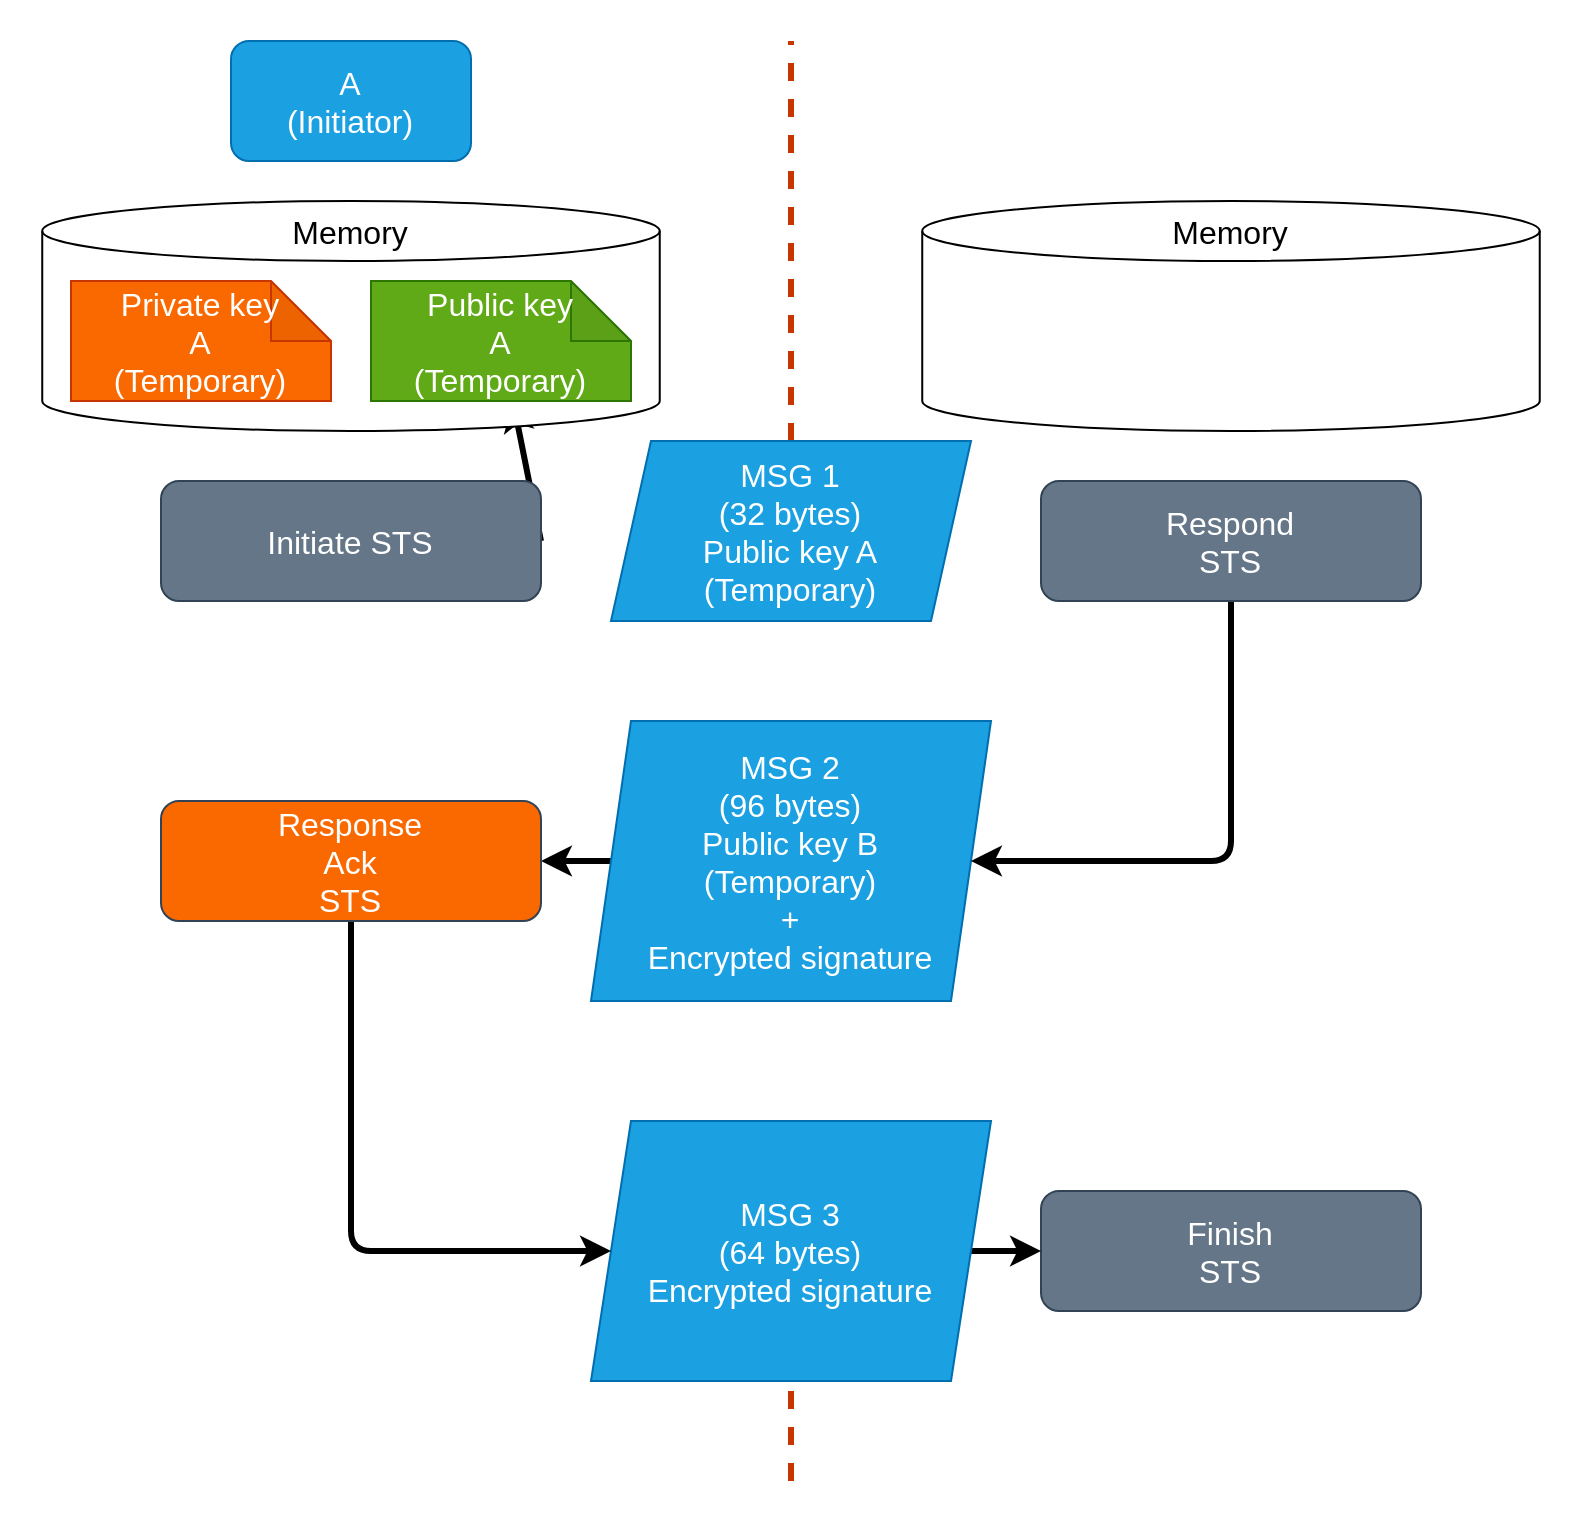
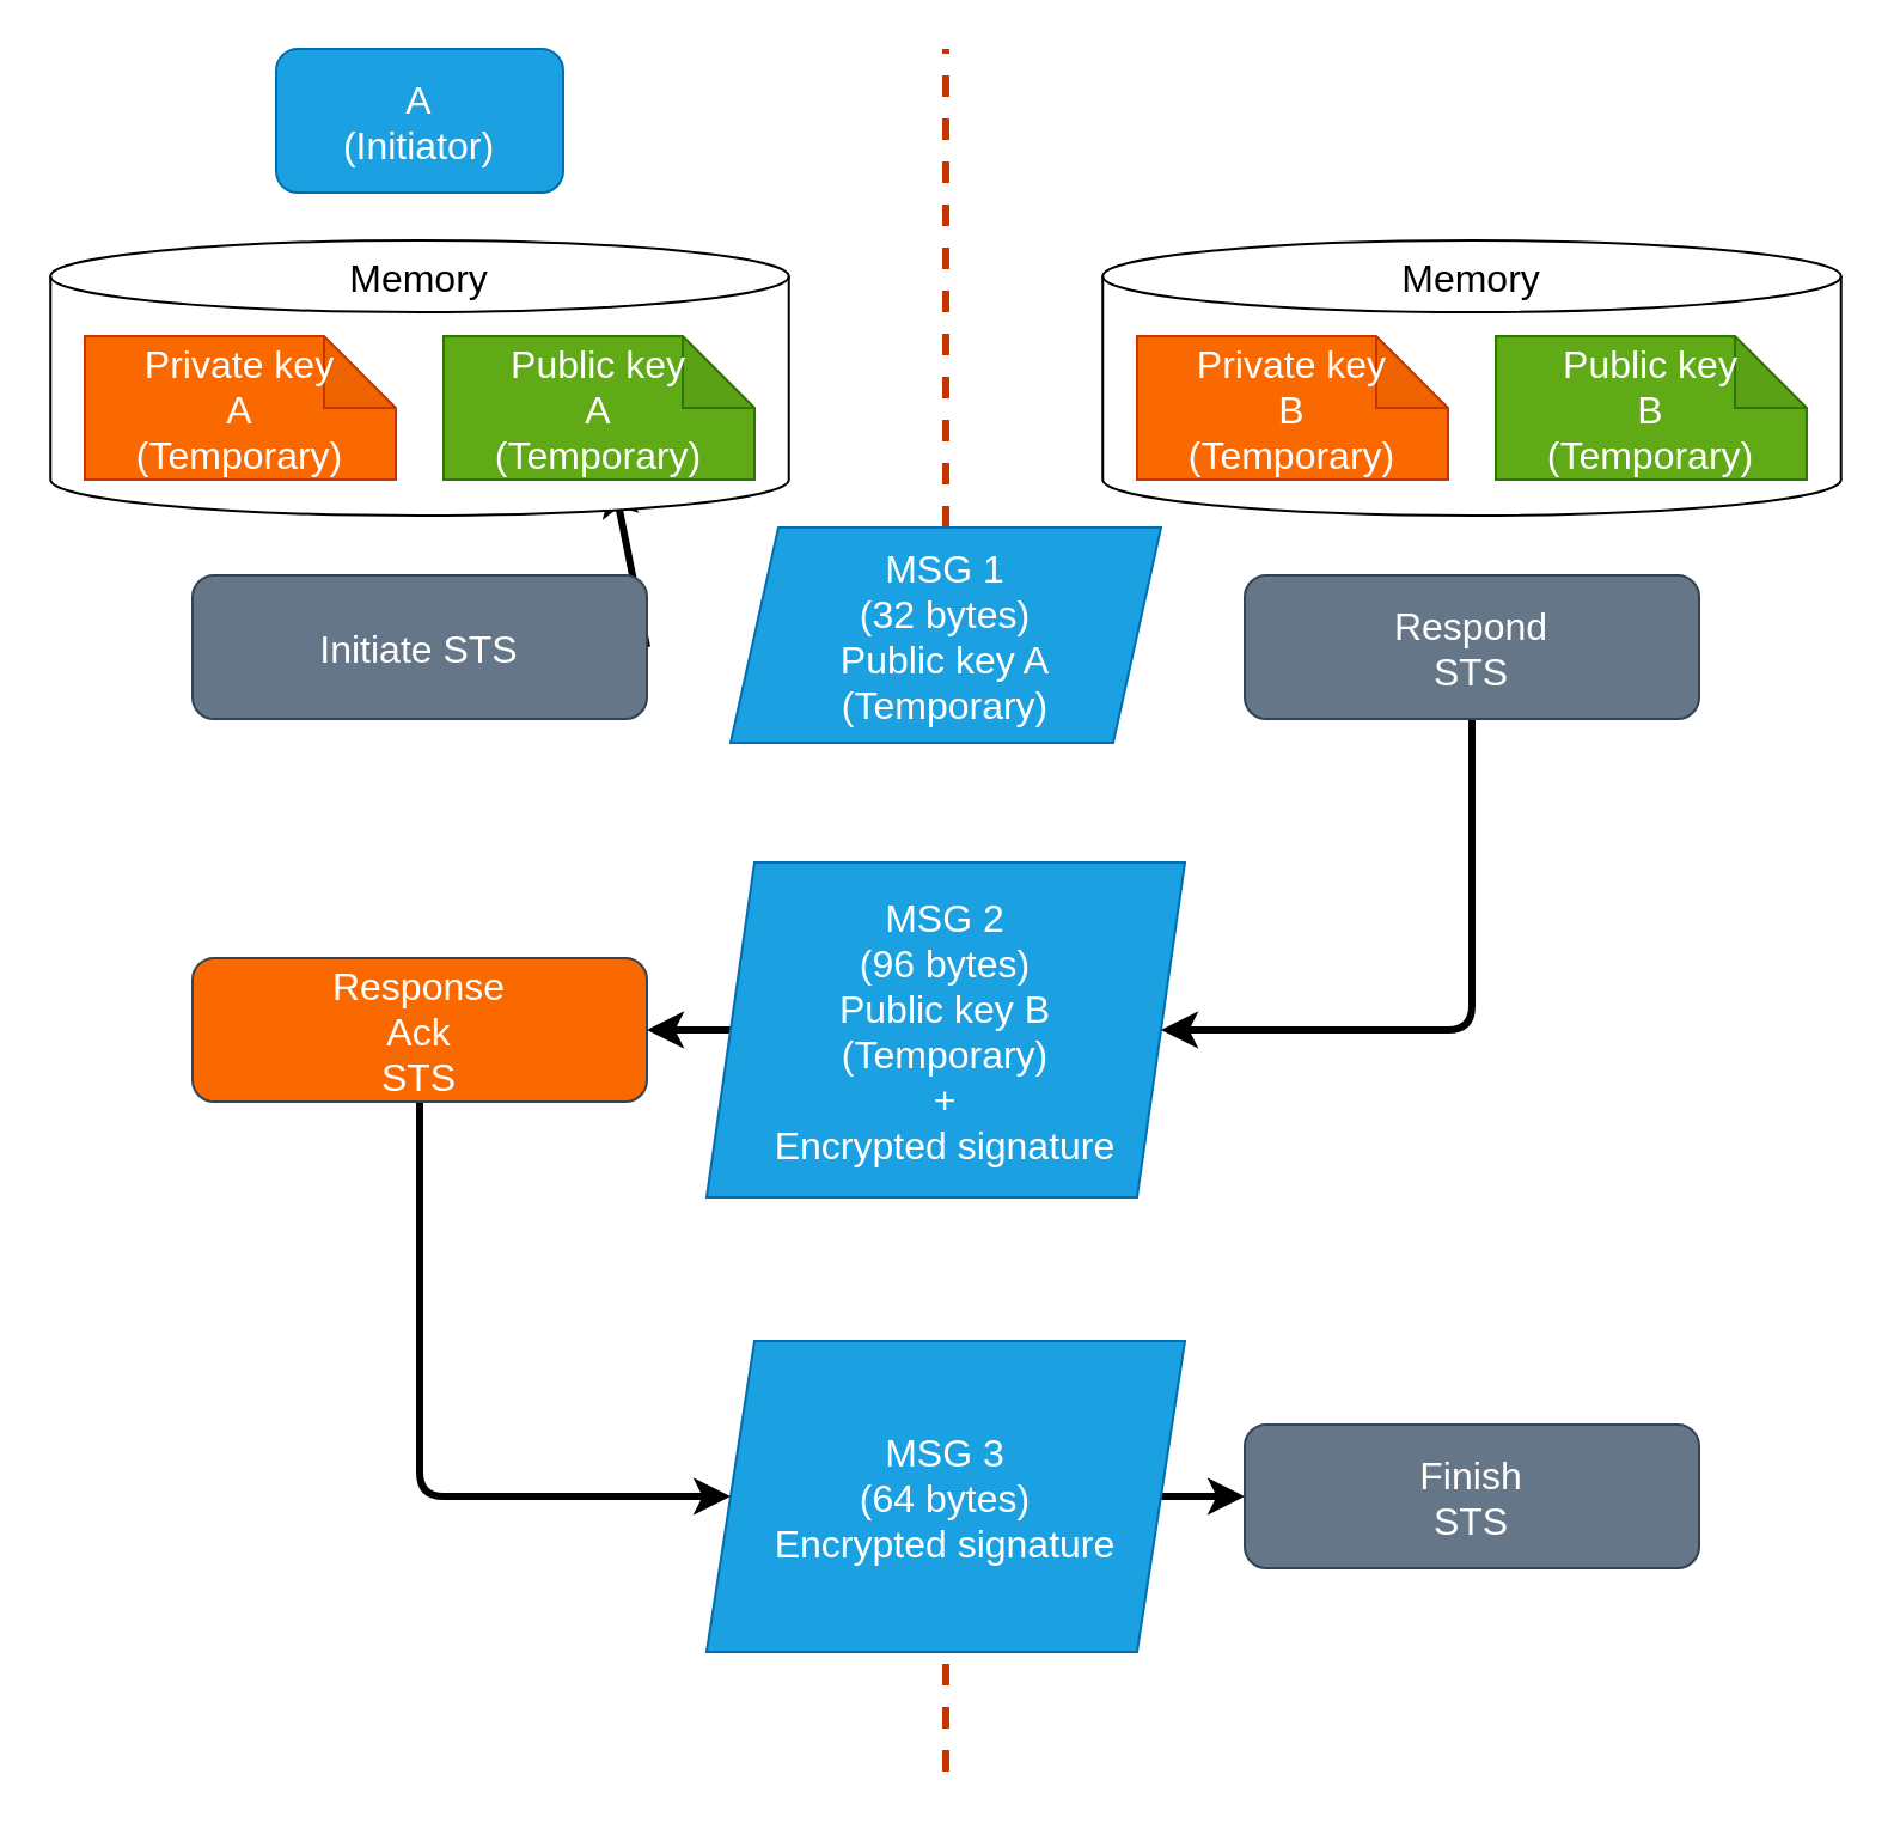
  <mxCell id="0" />
  <mxCell id="1" parent="0" />
  <mxCell id="2" value="" style="shape=cylinder3;boundedLbl=1;backgroundOutline=1;size=15;" parent="1" vertex="1"><mxGeometry x="460.62" y="100" width="308.75" height="115" as="geometry" /></mxCell>
  <mxCell id="3" value="A&#10;(Initiator)" style="rounded=1;fontSize=16;fontColor=#ffffff;fillColor=#1ba1e2;strokeColor=#006EAF;" parent="1" vertex="1"><mxGeometry x="115" y="20" width="120" height="60" as="geometry" /></mxCell>
  <mxCell id="4" value="" style="endArrow=none;dashed=1;fontSize=16;fontColor=#000000;strokeWidth=3;fillColor=#fa6800;strokeColor=#C73500;startArrow=none;" parent="1" source="8" edge="1"><mxGeometry width="50" height="50" relative="1" as="geometry"><mxPoint x="395" y="710" as="sourcePoint" /><mxPoint x="395" y="20" as="targetPoint" /></mxGeometry></mxCell>
  <mxCell id="5" value="" style="edgeStyle=none;exitX=1;exitY=0.5;exitDx=0;exitDy=0;fontSize=16;strokeWidth=3;" parent="1" source="6" target="20" edge="1"><mxGeometry relative="1" as="geometry"><mxPoint x="515" y="269.75" as="targetPoint" /></mxGeometry></mxCell>
  <mxCell id="6" value="Initiate STS" style="rounded=1;fillColor=#647687;fontColor=#ffffff;strokeColor=#314354;fontSize=16;" parent="1" vertex="1"><mxGeometry x="80" y="240" width="190" height="60" as="geometry" /></mxCell>
  <mxCell id="7" value="Finish&#10;STS" style="rounded=1;fillColor=#647687;fontColor=#ffffff;strokeColor=#314354;fontSize=16;" parent="1" vertex="1"><mxGeometry x="520" y="595" width="190" height="60" as="geometry" /></mxCell>
  <mxCell id="8" value="MSG 1&#10;(32 bytes)&#10;Public key A&#10;(Temporary)" style="shape=parallelogram;perimeter=parallelogramPerimeter;fixedSize=1;fontSize=16;fillColor=#1ba1e2;fontColor=#ffffff;strokeColor=#006EAF;" parent="1" vertex="1"><mxGeometry x="305" y="220" width="180" height="90" as="geometry" /></mxCell>
  <mxCell id="9" value="" style="edgeStyle=none;exitX=0;exitY=0.5;exitDx=0;exitDy=0;entryX=1;entryY=0.5;entryDx=0;entryDy=0;strokeWidth=3;fontSize=16;" parent="1" source="10" target="17" edge="1"><mxGeometry relative="1" as="geometry" /></mxCell>
  <mxCell id="10" value="MSG 2&#10;(96 bytes)&#10;Public key B&#10;(Temporary)&#10;+&#10;Encrypted signature" style="shape=parallelogram;perimeter=parallelogramPerimeter;fixedSize=1;fontSize=16;fillColor=#1ba1e2;fontColor=#ffffff;strokeColor=#006EAF;" parent="1" vertex="1"><mxGeometry x="295" y="360" width="200" height="140" as="geometry" /></mxCell>
  <mxCell id="11" value="" style="endArrow=none;dashed=1;fontSize=16;fontColor=#000000;strokeWidth=3;fillColor=#fa6800;strokeColor=#C73500;" parent="1" target="13" edge="1"><mxGeometry width="50" height="50" relative="1" as="geometry"><mxPoint x="395" y="740" as="sourcePoint" /><mxPoint x="395" y="350" as="targetPoint" /></mxGeometry></mxCell>
  <mxCell id="12" value="" style="edgeStyle=none;exitX=1;exitY=0.5;exitDx=0;exitDy=0;entryX=0;entryY=0.5;entryDx=0;entryDy=0;strokeWidth=3;fontSize=16;" parent="1" source="13" target="7" edge="1"><mxGeometry relative="1" as="geometry" /></mxCell>
  <mxCell id="13" value="MSG 3&#10;(64 bytes)&#10;Encrypted signature" style="shape=parallelogram;perimeter=parallelogramPerimeter;fixedSize=1;fontSize=16;fillColor=#1ba1e2;fontColor=#ffffff;strokeColor=#006EAF;" parent="1" vertex="1"><mxGeometry x="295" y="560" width="200" height="130" as="geometry" /></mxCell>
  <mxCell id="14" value="" style="edgeStyle=none;exitX=0.5;exitY=1;exitDx=0;exitDy=0;entryX=1;entryY=0.5;entryDx=0;entryDy=0;fontSize=16;strokeWidth=3;" parent="1" source="15" target="10" edge="1"><mxGeometry relative="1" as="geometry"><Array as="points"><mxPoint x="615" y="430" /></Array></mxGeometry></mxCell>
  <mxCell id="15" value="Respond&#10;STS" style="rounded=1;fillColor=#647687;fontColor=#ffffff;strokeColor=#314354;fontSize=16;" parent="1" vertex="1"><mxGeometry x="520" y="240" width="190" height="60" as="geometry" /></mxCell>
  <mxCell id="16" value="" style="edgeStyle=none;exitX=0.5;exitY=1;exitDx=0;exitDy=0;entryX=0;entryY=0.5;entryDx=0;entryDy=0;strokeWidth=3;fontSize=16;" parent="1" source="17" target="13" edge="1"><mxGeometry relative="1" as="geometry"><Array as="points"><mxPoint x="175" y="625" /></Array></mxGeometry></mxCell>
  <mxCell id="17" value="Response&#10;Ack&#10;STS" style="rounded=1;fillColor=#fa6800;fontColor=#ffffff;strokeColor=#314354;fontSize=16;" parent="1" vertex="1"><mxGeometry x="80" y="400" width="190" height="60" as="geometry" /></mxCell>
  <mxCell id="18" value="" style="shape=cylinder3;boundedLbl=1;backgroundOutline=1;size=15;" parent="1" vertex="1"><mxGeometry x="20.62" y="100" width="308.75" height="115" as="geometry" /></mxCell>
  <mxCell id="19" value="Private key&#10;A&#10;(Temporary)" style="shape=note;backgroundOutline=1;darkOpacity=0.05;fillColor=#fa6800;fontColor=#FFFFFF;strokeColor=#C73500;fontSize=16;" parent="1" vertex="1"><mxGeometry x="35" y="140" width="130" height="60" as="geometry" /></mxCell>
  <mxCell id="20" value="Public key&#10;A&#10;(Temporary)" style="shape=note;backgroundOutline=1;darkOpacity=0.05;fillColor=#60a917;fontColor=#ffffff;strokeColor=#2D7600;fontSize=16;" parent="1" vertex="1"><mxGeometry x="185" y="140" width="130" height="60" as="geometry" /></mxCell>
  <mxCell id="21" value="Memory" style="text;strokeColor=none;fillColor=none;align=center;verticalAlign=middle;rounded=0;fontSize=16;" parent="1" vertex="1"><mxGeometry x="90.01" y="100" width="170" height="30" as="geometry" /></mxCell>
+ <mxCell id="22" value="Private key&#10;B&#10;(Temporary)" style="shape=note;backgroundOutline=1;darkOpacity=0.05;fillColor=#fa6800;fontColor=#FFFFFF;strokeColor=#C73500;fontSize=16;" parent="1" vertex="1"><mxGeometry x="474.99" y="140" width="130" height="60" as="geometry" /></mxCell>
+ <mxCell id="23" value="Public key&#10;B&#10;(Temporary)" style="shape=note;backgroundOutline=1;darkOpacity=0.05;fillColor=#60a917;fontColor=#ffffff;strokeColor=#2D7600;fontSize=16;" parent="1" vertex="1"><mxGeometry x="624.99" y="140" width="130" height="60" as="geometry" /></mxCell>
  <mxCell id="24" value="Memory" style="text;strokeColor=none;fillColor=none;align=center;verticalAlign=middle;rounded=0;fontSize=16;" parent="1" vertex="1"><mxGeometry x="530" y="100" width="170" height="30" as="geometry" /></mxCell>
